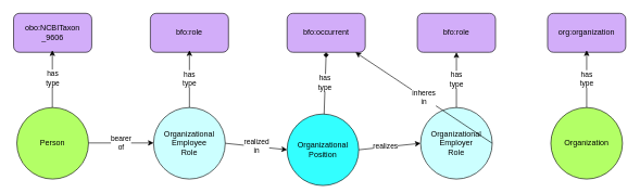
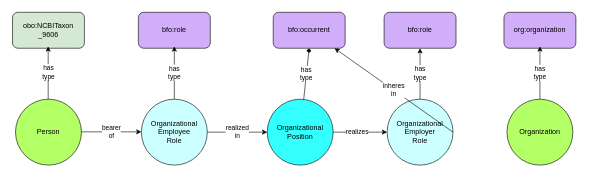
  <mxCell id="0" />
  <mxCell id="1" parent="0" />
- <mxCell id="2" value="bfo:occurrent" style="rounded=1;whiteSpace=wrap;html=1;fillColor=#d2adf9;" parent="1" vertex="1"><mxGeometry x="440" y="20" width="120" height="60" as="geometry" /></mxCell>
+ <mxCell id="2" value="bfo:occurrent" style="rounded=1;whiteSpace=wrap;html=1;fillColor=#d2adf9;" parent="1" vertex="1"><mxGeometry x="455" y="20" width="120" height="60" as="geometry" /></mxCell>
  <mxCell id="3" value="bfo:role" style="rounded=1;whiteSpace=wrap;html=1;fillColor=#d2adf9;" parent="1" vertex="1"><mxGeometry x="640" y="20" width="120" height="60" as="geometry" /></mxCell>
  <mxCell id="4" value="org:organization" style="rounded=1;whiteSpace=wrap;html=1;fillColor=#d2adf9;" parent="1" vertex="1"><mxGeometry x="840" y="20" width="120" height="60" as="geometry" /></mxCell>
  <mxCell id="5" value="&lt;div&gt;Organizational&lt;/div&gt;&lt;div&gt;Employee&lt;br&gt;&lt;/div&gt;&lt;div&gt;Role&lt;br&gt;&lt;/div&gt;" style="ellipse;whiteSpace=wrap;html=1;aspect=fixed;fillColor=#CCFFFF;" parent="1" vertex="1"><mxGeometry x="235" y="165" width="110" height="110" as="geometry" /></mxCell>
  <mxCell id="6" value="bfo:role" style="rounded=1;whiteSpace=wrap;html=1;fillColor=#d2adf9;" parent="1" vertex="1"><mxGeometry x="230" y="20" width="120" height="60" as="geometry" /></mxCell>
- <mxCell id="7" value="&lt;div&gt;Organizational&lt;/div&gt;&lt;div&gt;Position&lt;br&gt;&lt;/div&gt;" style="ellipse;whiteSpace=wrap;html=1;aspect=fixed;fillColor=#33FFFF;" parent="1" vertex="1"><mxGeometry x="440" y="175" width="110" height="110" as="geometry" /></mxCell>
+ <mxCell id="7" value="&lt;div&gt;Organizational&lt;/div&gt;&lt;div&gt;Position&lt;br&gt;&lt;/div&gt;" style="ellipse;whiteSpace=wrap;html=1;aspect=fixed;fillColor=#33FFFF;" parent="1" vertex="1"><mxGeometry x="445" y="165" width="110" height="110" as="geometry" /></mxCell>
  <mxCell id="8" value="&lt;div&gt;Organizational&lt;/div&gt;&lt;div&gt;Employer&lt;/div&gt;&lt;div&gt;Role&lt;br&gt;&lt;/div&gt;" style="ellipse;whiteSpace=wrap;html=1;aspect=fixed;fillColor=#CCFFFF;" parent="1" vertex="1"><mxGeometry x="645" y="165" width="110" height="110" as="geometry" /></mxCell>
  <mxCell id="9" value="Organization" style="ellipse;whiteSpace=wrap;html=1;aspect=fixed;fillColor=#B3FF66;" parent="1" vertex="1"><mxGeometry x="845" y="165" width="110" height="110" as="geometry" /></mxCell>
  <mxCell id="10" value="&lt;div&gt;realized&lt;/div&gt;&lt;div&gt;in&lt;br&gt;&lt;/div&gt;" style="endArrow=classic;html=1;exitX=1;exitY=0.5;exitDx=0;exitDy=0;entryX=0;entryY=0.5;entryDx=0;entryDy=0;" parent="1" source="5" target="7" edge="1"><mxGeometry width="50" height="50" relative="1" as="geometry"><mxPoint x="500" y="280" as="sourcePoint" /><mxPoint x="550" y="230" as="targetPoint" /></mxGeometry></mxCell>
  <mxCell id="11" value="" style="endArrow=classic;html=1;exitX=1;exitY=0.5;exitDx=0;exitDy=0;entryX=0;entryY=0.5;entryDx=0;entryDy=0;" parent="1" source="7" target="8" edge="1"><mxGeometry width="50" height="50" relative="1" as="geometry"><mxPoint x="520" y="250" as="sourcePoint" /><mxPoint x="570" y="200" as="targetPoint" /></mxGeometry></mxCell>
  <mxCell id="12" value="realizes" style="edgeLabel;html=1;align=center;verticalAlign=middle;resizable=0;points=[];" parent="11" vertex="1" connectable="0"><mxGeometry x="-0.133" y="1" relative="1" as="geometry"><mxPoint as="offset" /></mxGeometry></mxCell>
  <mxCell id="13" value="&lt;div&gt;inheres&lt;/div&gt;&lt;div&gt;in&lt;br&gt;&lt;/div&gt;" style="endArrow=classic;html=1;exitX=1;exitY=0.5;exitDx=0;exitDy=0;" parent="1" source="8" target="2" edge="1"><mxGeometry width="50" height="50" relative="1" as="geometry"><mxPoint x="620" y="350" as="sourcePoint" /><mxPoint x="670" y="300" as="targetPoint" /></mxGeometry></mxCell>
  <mxCell id="14" value="&lt;div&gt;has&lt;/div&gt;&lt;div&gt;type&lt;br&gt;&lt;/div&gt;" style="endArrow=classic;html=1;exitX=0.5;exitY=0;exitDx=0;exitDy=0;" parent="1" source="5" edge="1"><mxGeometry width="50" height="50" relative="1" as="geometry"><mxPoint x="500" y="267" as="sourcePoint" /><mxPoint x="290" y="77" as="targetPoint" /></mxGeometry></mxCell>
  <mxCell id="15" value="&lt;div&gt;has&lt;/div&gt;&lt;div&gt;type&lt;br&gt;&lt;/div&gt;" style="endArrow=diamond;html=1;entryX=0.5;entryY=1;entryDx=0;entryDy=0;" parent="1" source="7" target="2" edge="1"><mxGeometry width="50" height="50" relative="1" as="geometry"><mxPoint x="300" y="162" as="sourcePoint" /><mxPoint x="300" y="87" as="targetPoint" /></mxGeometry></mxCell>
  <mxCell id="16" value="&lt;div&gt;has&lt;/div&gt;&lt;div&gt;type&lt;br&gt;&lt;/div&gt;" style="endArrow=classic;html=1;exitX=0.5;exitY=0;exitDx=0;exitDy=0;entryX=0.5;entryY=1;entryDx=0;entryDy=0;" parent="1" source="8" target="3" edge="1"><mxGeometry width="50" height="50" relative="1" as="geometry"><mxPoint x="310" y="172" as="sourcePoint" /><mxPoint x="310" y="97" as="targetPoint" /></mxGeometry></mxCell>
  <mxCell id="17" value="&lt;div&gt;has&lt;/div&gt;&lt;div&gt;type&lt;br&gt;&lt;/div&gt;" style="endArrow=classic;html=1;" parent="1" source="9" edge="1"><mxGeometry width="50" height="50" relative="1" as="geometry"><mxPoint x="320" y="182" as="sourcePoint" /><mxPoint x="900" y="77" as="targetPoint" /></mxGeometry></mxCell>
  <mxCell id="18" value="Person" style="ellipse;whiteSpace=wrap;html=1;aspect=fixed;fillColor=#B3FF66;" parent="1" vertex="1"><mxGeometry x="25" y="165" width="110" height="110" as="geometry" /></mxCell>
- <mxCell id="19" value="&lt;div&gt;obo:NCBITaxon&lt;/div&gt;&lt;div&gt;_9606&lt;/div&gt;" style="rounded=1;whiteSpace=wrap;html=1;fillColor=#d2adf9;" parent="1" vertex="1"><mxGeometry x="20" y="20" width="120" height="60" as="geometry" /></mxCell>
+ <mxCell id="19" value="&lt;div&gt;obo:NCBITaxon&lt;/div&gt;&lt;div&gt;_9606&lt;/div&gt;" style="rounded=1;whiteSpace=wrap;html=1;fillColor=#d5e8d4;" parent="1" vertex="1"><mxGeometry x="20" y="20" width="120" height="60" as="geometry" /></mxCell>
  <mxCell id="20" value="&lt;div&gt;has&lt;/div&gt;&lt;div&gt;type&lt;br&gt;&lt;/div&gt;" style="endArrow=classic;html=1;exitX=0.5;exitY=0;exitDx=0;exitDy=0;" parent="1" edge="1"><mxGeometry x="0.023" width="50" height="50" relative="1" as="geometry"><mxPoint x="79.5" y="165" as="sourcePoint" /><mxPoint x="79.5" y="77" as="targetPoint" /><mxPoint as="offset" /></mxGeometry></mxCell>
  <mxCell id="21" value="&lt;div&gt;bearer&lt;/div&gt;&lt;div&gt;of&lt;br&gt;&lt;/div&gt;" style="endArrow=classic;html=1;exitX=1;exitY=0.5;exitDx=0;exitDy=0;entryX=0;entryY=0.5;entryDx=0;entryDy=0;" parent="1" edge="1"><mxGeometry width="50" height="50" relative="1" as="geometry"><mxPoint x="135" y="219.5" as="sourcePoint" /><mxPoint x="235" y="219.5" as="targetPoint" /></mxGeometry></mxCell>
